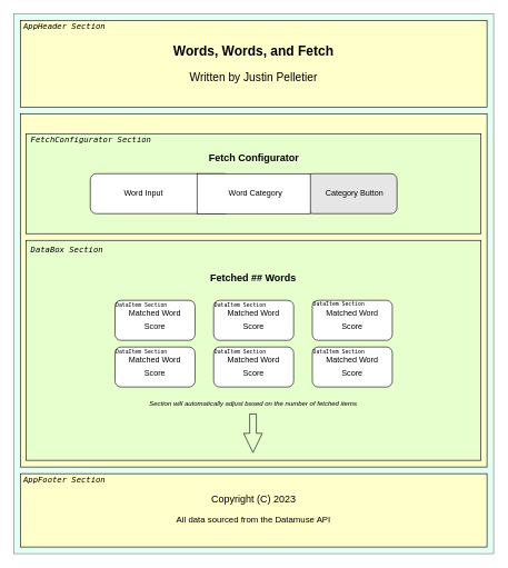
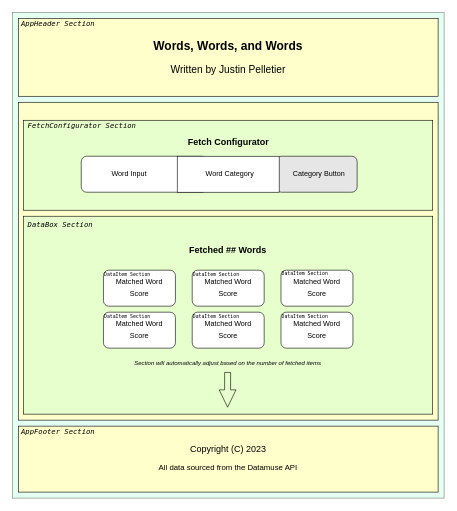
  <mxCell id="0" />
  <mxCell id="1" parent="0" />
  <mxCell id="2" value="" style="rounded=0;whiteSpace=wrap;html=1;opacity=50;fillColor=#CCFFE6;" vertex="1" parent="1"><mxGeometry x="20" y="20" width="720" height="810" as="geometry" /></mxCell>
  <mxCell id="3" value="" style="group" vertex="1" connectable="0" parent="1"><mxGeometry x="30" y="170" width="700" height="530" as="geometry" /></mxCell>
  <mxCell id="4" value="" style="rounded=0;whiteSpace=wrap;html=1;fillColor=#FFFFCC;" vertex="1" parent="3"><mxGeometry width="700" height="530" as="geometry" /></mxCell>
  <mxCell id="5" value="" style="rounded=0;whiteSpace=wrap;html=1;fillColor=#E6FFCC;" vertex="1" parent="1"><mxGeometry x="39" y="360" width="682" height="330" as="geometry" /></mxCell>
  <mxCell id="6" value="&lt;pre&gt;&lt;i&gt;DataBox Section&lt;/i&gt;&lt;/pre&gt;" style="text;html=1;strokeColor=none;fillColor=none;align=left;verticalAlign=middle;whiteSpace=wrap;rounded=0;" vertex="1" parent="1"><mxGeometry x="44" y="365" width="130" height="20" as="geometry" /></mxCell>
  <mxCell id="7" value="&lt;font style=&quot;font-size: 15px;&quot;&gt;&lt;b&gt;Fetched ## Words&lt;/b&gt;&lt;/font&gt;" style="text;html=1;strokeColor=none;fillColor=none;align=center;verticalAlign=middle;whiteSpace=wrap;rounded=0;" vertex="1" parent="1"><mxGeometry x="306.5" y="400" width="145" height="30" as="geometry" /></mxCell>
  <mxCell id="8" value="&lt;font style=&quot;font-size: 10px;&quot;&gt;&lt;i&gt;Section will automatically adjust based on the number of fetched items&lt;/i&gt;&lt;/font&gt;" style="text;html=1;strokeColor=none;fillColor=none;align=center;verticalAlign=middle;whiteSpace=wrap;rounded=0;" vertex="1" parent="1"><mxGeometry x="186.5" y="590" width="385" height="30" as="geometry" /></mxCell>
  <mxCell id="9" value="" style="group" vertex="1" connectable="0" parent="1"><mxGeometry x="172" y="450" width="416" height="130" as="geometry" /></mxCell>
  <mxCell id="10" value="" style="group" vertex="1" connectable="0" parent="9"><mxGeometry width="120" height="60" as="geometry" /></mxCell>
  <mxCell id="11" value="" style="rounded=1;whiteSpace=wrap;html=1;" vertex="1" parent="10"><mxGeometry width="120" height="60" as="geometry" /></mxCell>
  <mxCell id="12" value="Matched Word" style="text;html=1;strokeColor=none;fillColor=none;align=center;verticalAlign=middle;whiteSpace=wrap;rounded=0;" vertex="1" parent="10"><mxGeometry x="20" y="10" width="80" height="20" as="geometry" /></mxCell>
  <mxCell id="13" value="Score" style="text;html=1;strokeColor=none;fillColor=none;align=center;verticalAlign=middle;whiteSpace=wrap;rounded=0;" vertex="1" parent="10"><mxGeometry x="20" y="30" width="80" height="20" as="geometry" /></mxCell>
  <mxCell id="14" value="&lt;pre&gt;&lt;font style=&quot;font-size: 8px;&quot;&gt;DataItem Section&lt;/font&gt;&lt;/pre&gt;" style="text;html=1;strokeColor=none;fillColor=none;align=center;verticalAlign=middle;whiteSpace=wrap;rounded=0;" vertex="1" parent="10"><mxGeometry x="-15" y="-9" width="110" height="30" as="geometry" /></mxCell>
  <mxCell id="15" value="" style="group" vertex="1" connectable="0" parent="9"><mxGeometry x="148" width="120" height="60" as="geometry" /></mxCell>
  <mxCell id="16" value="" style="rounded=1;whiteSpace=wrap;html=1;" vertex="1" parent="15"><mxGeometry width="120" height="60" as="geometry" /></mxCell>
  <mxCell id="17" value="Matched Word" style="text;html=1;strokeColor=none;fillColor=none;align=center;verticalAlign=middle;whiteSpace=wrap;rounded=0;" vertex="1" parent="15"><mxGeometry x="20" y="10" width="80" height="20" as="geometry" /></mxCell>
  <mxCell id="18" value="Score" style="text;html=1;strokeColor=none;fillColor=none;align=center;verticalAlign=middle;whiteSpace=wrap;rounded=0;" vertex="1" parent="15"><mxGeometry x="20" y="30" width="80" height="20" as="geometry" /></mxCell>
  <mxCell id="19" value="&lt;pre&gt;&lt;font style=&quot;font-size: 8px;&quot;&gt;DataItem Section&lt;/font&gt;&lt;/pre&gt;" style="text;html=1;strokeColor=none;fillColor=none;align=center;verticalAlign=middle;whiteSpace=wrap;rounded=0;" vertex="1" parent="15"><mxGeometry x="-15" y="-9" width="110" height="30" as="geometry" /></mxCell>
  <mxCell id="20" value="" style="group" vertex="1" connectable="0" parent="9"><mxGeometry x="296" width="120" height="60" as="geometry" /></mxCell>
  <mxCell id="21" value="" style="rounded=1;whiteSpace=wrap;html=1;" vertex="1" parent="20"><mxGeometry width="120" height="60" as="geometry" /></mxCell>
  <mxCell id="22" value="Matched Word" style="text;html=1;strokeColor=none;fillColor=none;align=center;verticalAlign=middle;whiteSpace=wrap;rounded=0;" vertex="1" parent="20"><mxGeometry x="20" y="10" width="80" height="20" as="geometry" /></mxCell>
  <mxCell id="23" value="Score" style="text;html=1;strokeColor=none;fillColor=none;align=center;verticalAlign=middle;whiteSpace=wrap;rounded=0;" vertex="1" parent="20"><mxGeometry x="20" y="30" width="80" height="20" as="geometry" /></mxCell>
  <mxCell id="24" value="&lt;pre&gt;&lt;font style=&quot;font-size: 8px;&quot;&gt;DataItem Section&lt;/font&gt;&lt;/pre&gt;" style="text;html=1;strokeColor=none;fillColor=none;align=center;verticalAlign=middle;whiteSpace=wrap;rounded=0;" vertex="1" parent="20"><mxGeometry x="-15" y="-10" width="110" height="30" as="geometry" /></mxCell>
  <mxCell id="25" value="" style="group" vertex="1" connectable="0" parent="9"><mxGeometry y="70" width="120" height="60" as="geometry" /></mxCell>
  <mxCell id="26" value="" style="rounded=1;whiteSpace=wrap;html=1;" vertex="1" parent="25"><mxGeometry width="120" height="60" as="geometry" /></mxCell>
  <mxCell id="27" value="Matched Word" style="text;html=1;strokeColor=none;fillColor=none;align=center;verticalAlign=middle;whiteSpace=wrap;rounded=0;" vertex="1" parent="25"><mxGeometry x="20" y="10" width="80" height="20" as="geometry" /></mxCell>
  <mxCell id="28" value="Score" style="text;html=1;strokeColor=none;fillColor=none;align=center;verticalAlign=middle;whiteSpace=wrap;rounded=0;" vertex="1" parent="25"><mxGeometry x="20" y="30" width="80" height="20" as="geometry" /></mxCell>
  <mxCell id="29" value="&lt;pre&gt;&lt;font style=&quot;font-size: 8px;&quot;&gt;DataItem Section&lt;/font&gt;&lt;/pre&gt;" style="text;html=1;strokeColor=none;fillColor=none;align=center;verticalAlign=middle;whiteSpace=wrap;rounded=0;" vertex="1" parent="25"><mxGeometry x="-15" y="-9" width="110" height="30" as="geometry" /></mxCell>
  <mxCell id="30" value="" style="group" vertex="1" connectable="0" parent="9"><mxGeometry x="148" y="70" width="120" height="60" as="geometry" /></mxCell>
  <mxCell id="31" value="" style="rounded=1;whiteSpace=wrap;html=1;" vertex="1" parent="30"><mxGeometry width="120" height="60" as="geometry" /></mxCell>
  <mxCell id="32" value="Matched Word" style="text;html=1;strokeColor=none;fillColor=none;align=center;verticalAlign=middle;whiteSpace=wrap;rounded=0;" vertex="1" parent="30"><mxGeometry x="20" y="10" width="80" height="20" as="geometry" /></mxCell>
  <mxCell id="33" value="Score" style="text;html=1;strokeColor=none;fillColor=none;align=center;verticalAlign=middle;whiteSpace=wrap;rounded=0;" vertex="1" parent="30"><mxGeometry x="20" y="30" width="80" height="20" as="geometry" /></mxCell>
  <mxCell id="34" value="" style="shape=flexArrow;endArrow=classic;html=1;rounded=0;endWidth=17;endSize=9.33;" edge="1" parent="30"><mxGeometry width="50" height="50" relative="1" as="geometry"><mxPoint x="59" y="100" as="sourcePoint" /><mxPoint x="58.98" y="159.01" as="targetPoint" /></mxGeometry></mxCell>
  <mxCell id="35" value="&lt;pre&gt;&lt;font style=&quot;font-size: 8px;&quot;&gt;DataItem Section&lt;/font&gt;&lt;/pre&gt;" style="text;html=1;strokeColor=none;fillColor=none;align=center;verticalAlign=middle;whiteSpace=wrap;rounded=0;" vertex="1" parent="30"><mxGeometry x="-15" y="-9" width="110" height="30" as="geometry" /></mxCell>
  <mxCell id="36" value="" style="group" vertex="1" connectable="0" parent="9"><mxGeometry x="296" y="70" width="120" height="60" as="geometry" /></mxCell>
  <mxCell id="37" value="" style="rounded=1;whiteSpace=wrap;html=1;" vertex="1" parent="36"><mxGeometry width="120" height="60" as="geometry" /></mxCell>
  <mxCell id="38" value="Matched Word" style="text;html=1;strokeColor=none;fillColor=none;align=center;verticalAlign=middle;whiteSpace=wrap;rounded=0;" vertex="1" parent="36"><mxGeometry x="20" y="10" width="80" height="20" as="geometry" /></mxCell>
  <mxCell id="39" value="Score" style="text;html=1;strokeColor=none;fillColor=none;align=center;verticalAlign=middle;whiteSpace=wrap;rounded=0;" vertex="1" parent="36"><mxGeometry x="20" y="30" width="80" height="20" as="geometry" /></mxCell>
  <mxCell id="40" value="&lt;pre&gt;&lt;font style=&quot;font-size: 8px;&quot;&gt;DataItem Section&lt;/font&gt;&lt;/pre&gt;" style="text;html=1;strokeColor=none;fillColor=none;align=center;verticalAlign=middle;whiteSpace=wrap;rounded=0;" vertex="1" parent="36"><mxGeometry x="-15" y="-9" width="110" height="30" as="geometry" /></mxCell>
  <mxCell id="41" value="" style="group" vertex="1" connectable="0" parent="1"><mxGeometry x="30" y="710" width="700" height="110" as="geometry" /></mxCell>
  <mxCell id="42" value="" style="rounded=0;whiteSpace=wrap;html=1;fillColor=#FFFFCC;" vertex="1" parent="41"><mxGeometry width="700" height="110" as="geometry" /></mxCell>
  <mxCell id="43" value="&lt;pre&gt;&lt;i&gt;AppFooter Section&lt;/i&gt;&lt;/pre&gt;" style="text;html=1;strokeColor=none;fillColor=none;align=left;verticalAlign=middle;whiteSpace=wrap;rounded=0;" vertex="1" parent="41"><mxGeometry x="3" width="130" height="20" as="geometry" /></mxCell>
  <mxCell id="44" value="&lt;font style=&quot;font-size: 15px;&quot;&gt;Copyright (C) 2023&lt;/font&gt;" style="text;html=1;strokeColor=none;fillColor=none;align=center;verticalAlign=middle;whiteSpace=wrap;rounded=0;fontSize=20;" vertex="1" parent="41"><mxGeometry x="220" y="20" width="260" height="30" as="geometry" /></mxCell>
  <mxCell id="45" value="&lt;font style=&quot;font-size: 13px;&quot;&gt;All data sourced from the Datamuse API&lt;/font&gt;" style="text;html=1;strokeColor=none;fillColor=none;align=center;verticalAlign=middle;whiteSpace=wrap;rounded=0;fontSize=20;" vertex="1" parent="41"><mxGeometry x="220" y="50" width="260" height="30" as="geometry" /></mxCell>
  <mxCell id="46" value="" style="group" vertex="1" connectable="0" parent="1"><mxGeometry x="30" y="30" width="700" height="130" as="geometry" /></mxCell>
  <mxCell id="47" value="" style="rounded=0;whiteSpace=wrap;html=1;fillColor=#FFFFCC;" vertex="1" parent="46"><mxGeometry width="700" height="130" as="geometry" /></mxCell>
  <mxCell id="48" value="&lt;pre&gt;&lt;i&gt;AppHeader Section&lt;/i&gt;&lt;/pre&gt;" style="text;html=1;strokeColor=none;fillColor=none;align=left;verticalAlign=middle;whiteSpace=wrap;rounded=0;" vertex="1" parent="46"><mxGeometry x="3" width="130" height="20" as="geometry" /></mxCell>
- <mxCell id="49" value="&lt;b&gt;Words, Words, and Fetch&lt;/b&gt;" style="text;html=1;strokeColor=none;fillColor=none;align=center;verticalAlign=middle;whiteSpace=wrap;rounded=0;fontSize=20;" vertex="1" parent="46"><mxGeometry x="220" y="30" width="260" height="30" as="geometry" /></mxCell>
+ <mxCell id="49" value="&lt;b&gt;Words, Words, and Words&lt;/b&gt;" style="text;html=1;strokeColor=none;fillColor=none;align=center;verticalAlign=middle;whiteSpace=wrap;rounded=0;fontSize=20;" vertex="1" parent="46"><mxGeometry x="220" y="30" width="260" height="30" as="geometry" /></mxCell>
  <mxCell id="50" value="&lt;font style=&quot;font-size: 17px;&quot;&gt;Written by Justin Pelletier&lt;/font&gt;" style="text;html=1;strokeColor=none;fillColor=none;align=center;verticalAlign=middle;whiteSpace=wrap;rounded=0;fontSize=20;" vertex="1" parent="46"><mxGeometry x="220" y="70" width="260" height="30" as="geometry" /></mxCell>
  <mxCell id="51" value="" style="group" vertex="1" connectable="0" parent="1"><mxGeometry x="39" y="200" width="682" height="150" as="geometry" /></mxCell>
  <mxCell id="52" value="" style="rounded=0;whiteSpace=wrap;html=1;fillColor=#E6FFCC;" vertex="1" parent="51"><mxGeometry width="682" height="150" as="geometry" /></mxCell>
  <mxCell id="53" value="&lt;pre&gt;&lt;i&gt;FetchConfigurator Section&lt;/i&gt;&lt;/pre&gt;" style="text;html=1;strokeColor=none;fillColor=none;align=left;verticalAlign=middle;whiteSpace=wrap;rounded=0;" vertex="1" parent="51"><mxGeometry x="5" width="130" height="20" as="geometry" /></mxCell>
  <mxCell id="54" value="&lt;font style=&quot;font-size: 15px;&quot;&gt;&lt;b&gt;Fetch Configurator&lt;/b&gt;&lt;/font&gt;" style="text;html=1;strokeColor=none;fillColor=none;align=center;verticalAlign=middle;whiteSpace=wrap;rounded=0;" vertex="1" parent="51"><mxGeometry x="253.5" y="20" width="175" height="30" as="geometry" /></mxCell>
  <mxCell id="55" value="" style="group" vertex="1" connectable="0" parent="51"><mxGeometry x="96" y="60" width="460" height="60" as="geometry" /></mxCell>
  <mxCell id="56" value="" style="rounded=1;whiteSpace=wrap;html=1;" vertex="1" parent="55"><mxGeometry width="210" height="60" as="geometry" /></mxCell>
  <mxCell id="57" value="Word Input" style="text;html=1;strokeColor=none;fillColor=none;align=center;verticalAlign=middle;whiteSpace=wrap;rounded=0;" vertex="1" parent="55"><mxGeometry x="20" y="15" width="120" height="30" as="geometry" /></mxCell>
  <mxCell id="58" value="" style="rounded=1;whiteSpace=wrap;html=1;fillColor=#E6E6E6;" vertex="1" parent="55"><mxGeometry x="325" width="135" height="60" as="geometry" /></mxCell>
  <mxCell id="59" value="Category Button" style="text;html=1;strokeColor=none;fillColor=none;align=center;verticalAlign=middle;whiteSpace=wrap;rounded=0;" vertex="1" parent="55"><mxGeometry x="338.5" y="15" width="115" height="30" as="geometry" /></mxCell>
  <mxCell id="60" value="" style="rounded=0;whiteSpace=wrap;html=1;" vertex="1" parent="55"><mxGeometry x="160" width="170" height="60" as="geometry" /></mxCell>
  <mxCell id="61" value="Word Category" style="text;html=1;strokeColor=none;fillColor=none;align=center;verticalAlign=middle;whiteSpace=wrap;rounded=0;" vertex="1" parent="55"><mxGeometry x="187.5" y="15" width="120" height="30" as="geometry" /></mxCell>
